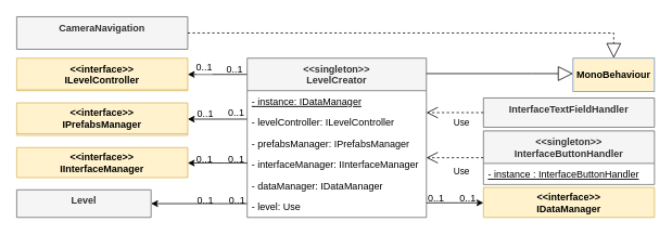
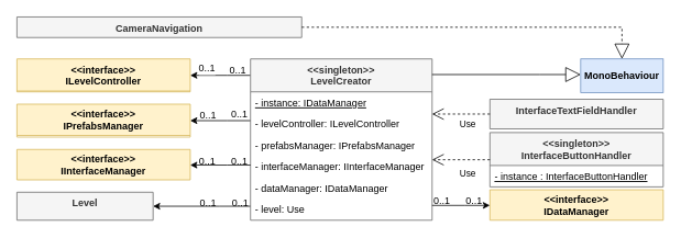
  <mxCell id="0" />
  <mxCell id="1" parent="0" />
  <mxCell id="2" style="edgeStyle=orthogonalEdgeStyle;rounded=0;orthogonalLoop=1;jettySize=auto;html=1;" edge="1" parent="1" source="6" target="13"><mxGeometry relative="1" as="geometry"><Array as="points"><mxPoint x="275" y="146" /><mxPoint x="275" y="146" /></Array></mxGeometry></mxCell>
  <mxCell id="3" style="edgeStyle=orthogonalEdgeStyle;rounded=0;orthogonalLoop=1;jettySize=auto;html=1;" edge="1" parent="1" source="6" target="17"><mxGeometry relative="1" as="geometry"><Array as="points"><mxPoint x="265" y="250" /><mxPoint x="265" y="250" /></Array></mxGeometry></mxCell>
  <mxCell id="4" style="edgeStyle=orthogonalEdgeStyle;rounded=0;orthogonalLoop=1;jettySize=auto;html=1;" edge="1" parent="1" source="6" target="18"><mxGeometry relative="1" as="geometry"><Array as="points"><mxPoint x="275" y="91" /><mxPoint x="275" y="91" /></Array></mxGeometry></mxCell>
  <mxCell id="5" value="0..1" style="text;html=1;resizable=0;points=[];align=center;verticalAlign=middle;labelBackgroundColor=#ffffff;" vertex="1" connectable="0" parent="4"><mxGeometry x="-0.242" y="-1" relative="1" as="geometry"><mxPoint x="-25.5" y="-7.5" as="offset" /></mxGeometry></mxCell>
  <mxCell id="6" value="&lt;&lt;singleton&gt;&gt;&#10;LevelCreator" style="swimlane;fontStyle=1;align=center;verticalAlign=top;childLayout=stackLayout;horizontal=1;startSize=40;horizontalStack=0;resizeParent=1;resizeParentMax=0;resizeLast=0;collapsible=1;marginBottom=0;fillColor=#f5f5f5;strokeColor=#666666;fontColor=#333333;" vertex="1" parent="1"><mxGeometry x="303" y="71" width="220" height="196" as="geometry"><mxRectangle x="-680" y="226" width="100" height="40" as="alternateBounds" /></mxGeometry></mxCell>
  <mxCell id="7" value="- instance: IDataManager" style="text;align=left;verticalAlign=top;spacingLeft=4;spacingRight=4;overflow=hidden;rotatable=0;points=[[0,0.5],[1,0.5]];portConstraint=eastwest;fontStyle=4" vertex="1" parent="6"><mxGeometry y="40" width="220" height="26" as="geometry" /></mxCell>
  <mxCell id="8" value="- levelController: ILevelController" style="text;align=left;verticalAlign=top;spacingLeft=4;spacingRight=4;overflow=hidden;rotatable=0;points=[[0,0.5],[1,0.5]];portConstraint=eastwest;" vertex="1" parent="6"><mxGeometry y="66" width="220" height="26" as="geometry" /></mxCell>
  <mxCell id="9" value="- prefabsManager: IPrefabsManager" style="text;align=left;verticalAlign=top;spacingLeft=4;spacingRight=4;overflow=hidden;rotatable=0;points=[[0,0.5],[1,0.5]];portConstraint=eastwest;" vertex="1" parent="6"><mxGeometry y="92" width="220" height="26" as="geometry" /></mxCell>
  <mxCell id="10" value="- interfaceManager: IInterfaceManager" style="text;align=left;verticalAlign=top;spacingLeft=4;spacingRight=4;overflow=hidden;rotatable=0;points=[[0,0.5],[1,0.5]];portConstraint=eastwest;" vertex="1" parent="6"><mxGeometry y="118" width="220" height="26" as="geometry" /></mxCell>
  <mxCell id="11" value="- dataManager: IDataManager" style="text;align=left;verticalAlign=top;spacingLeft=4;spacingRight=4;overflow=hidden;rotatable=0;points=[[0,0.5],[1,0.5]];portConstraint=eastwest;" vertex="1" parent="6"><mxGeometry y="144" width="220" height="26" as="geometry" /></mxCell>
  <mxCell id="12" value="- level: Use" style="text;align=left;verticalAlign=top;spacingLeft=4;spacingRight=4;overflow=hidden;rotatable=0;points=[[0,0.5],[1,0.5]];portConstraint=eastwest;" vertex="1" parent="6"><mxGeometry y="170" width="220" height="26" as="geometry" /></mxCell>
  <mxCell id="13" value="&#10;&lt;&lt;interface&gt;&gt;&#10;IPrefabsManager&#10;" style="swimlane;fontStyle=1;childLayout=stackLayout;horizontal=1;startSize=38;fillColor=#fff2cc;horizontalStack=0;resizeParent=1;resizeParentMax=0;resizeLast=0;collapsible=1;marginBottom=0;labelBackgroundColor=none;strokeColor=#d6b656;" vertex="1" parent="1"><mxGeometry x="20" y="126" width="210" height="40" as="geometry" /></mxCell>
  <mxCell id="14" value="&lt;&lt;singleton&gt;&gt;&#10;InterfaceButtonHandler" style="swimlane;fontStyle=1;align=center;verticalAlign=top;childLayout=stackLayout;horizontal=1;startSize=40;horizontalStack=0;resizeParent=1;resizeParentMax=0;resizeLast=0;collapsible=1;marginBottom=0;fillColor=#f5f5f5;strokeColor=#666666;fontColor=#333333;" vertex="1" parent="1"><mxGeometry x="593" y="160.5" width="210" height="66" as="geometry" /></mxCell>
  <mxCell id="15" value="- instance : InterfaceButtonHandler" style="text;align=left;verticalAlign=top;spacingLeft=4;spacingRight=4;overflow=hidden;rotatable=0;points=[[0,0.5],[1,0.5]];portConstraint=eastwest;fontStyle=4" vertex="1" parent="14"><mxGeometry y="40" width="210" height="26" as="geometry" /></mxCell>
  <mxCell id="16" value="InterfaceTextFieldHandler" style="swimlane;fontStyle=1;align=center;verticalAlign=top;childLayout=stackLayout;horizontal=1;startSize=40;horizontalStack=0;resizeParent=1;resizeParentMax=0;resizeLast=0;collapsible=1;marginBottom=0;fillColor=#f5f5f5;strokeColor=#666666;fontColor=#333333;" vertex="1" parent="1"><mxGeometry x="593" y="120" width="210" height="36" as="geometry" /></mxCell>
  <mxCell id="17" value="Level" style="swimlane;fontStyle=1;align=center;verticalAlign=top;childLayout=stackLayout;horizontal=1;startSize=34;horizontalStack=0;resizeParent=1;resizeParentMax=0;resizeLast=0;collapsible=1;marginBottom=0;fillColor=#f5f5f5;strokeColor=#666666;fontColor=#333333;" vertex="1" parent="1"><mxGeometry x="20" y="233" width="165" height="34" as="geometry" /></mxCell>
  <mxCell id="18" value="&lt;&lt;interface&gt;&gt;&#10;ILevelController" style="swimlane;fontStyle=1;align=center;verticalAlign=top;childLayout=stackLayout;horizontal=1;startSize=39;horizontalStack=0;resizeParent=1;resizeParentMax=0;resizeLast=0;collapsible=1;marginBottom=0;fillColor=#fff2cc;strokeColor=#d6b656;" vertex="1" parent="1"><mxGeometry x="20" y="71" width="210" height="40" as="geometry" /></mxCell>
  <mxCell id="19" value="&#10;&lt;&lt;interface&gt;&gt;&#10;IDataManager&#10;" style="swimlane;fontStyle=1;childLayout=stackLayout;horizontal=1;startSize=38;fillColor=#fff2cc;horizontalStack=0;resizeParent=1;resizeParentMax=0;resizeLast=0;collapsible=1;marginBottom=0;labelBackgroundColor=none;strokeColor=#d6b656;" vertex="1" parent="1"><mxGeometry x="593" y="230" width="210" height="37" as="geometry" /></mxCell>
  <mxCell id="20" style="edgeStyle=orthogonalEdgeStyle;rounded=0;orthogonalLoop=1;jettySize=auto;html=1;" edge="1" parent="1" source="6" target="19"><mxGeometry relative="1" as="geometry"><Array as="points"><mxPoint x="563" y="249" /><mxPoint x="563" y="249" /></Array></mxGeometry></mxCell>
  <mxCell id="21" value="Use" style="endArrow=open;endSize=12;dashed=1;html=1;rounded=0;edgeStyle=orthogonalEdgeStyle;" edge="1" parent="1" source="16" target="6"><mxGeometry x="-0.229" y="12" width="160" relative="1" as="geometry"><mxPoint x="514" y="270" as="sourcePoint" /><mxPoint x="303" y="490" as="targetPoint" /><Array as="points"><mxPoint x="553" y="138" /><mxPoint x="553" y="138" /></Array><mxPoint as="offset" /></mxGeometry></mxCell>
  <mxCell id="22" value="Use" style="endArrow=open;endSize=12;dashed=1;html=1;rounded=0;edgeStyle=orthogonalEdgeStyle;" edge="1" parent="1" source="14" target="6"><mxGeometry x="0.433" y="28" width="160" relative="1" as="geometry"><mxPoint x="593" y="211.897" as="sourcePoint" /><mxPoint x="523" y="211.897" as="targetPoint" /><Array as="points"><mxPoint x="543" y="194" /><mxPoint x="543" y="194" /></Array><mxPoint x="23" y="-12" as="offset" /></mxGeometry></mxCell>
  <mxCell id="23" value="&#10;&lt;&lt;interface&gt;&gt;&#10;IInterfaceManager&#10;" style="swimlane;fontStyle=1;childLayout=stackLayout;horizontal=1;startSize=38;fillColor=#fff2cc;horizontalStack=0;resizeParent=1;resizeParentMax=0;resizeLast=0;collapsible=1;marginBottom=0;labelBackgroundColor=none;strokeColor=#d6b656;" vertex="1" parent="1"><mxGeometry x="20" y="181" width="210" height="37" as="geometry" /></mxCell>
  <mxCell id="24" style="edgeStyle=orthogonalEdgeStyle;rounded=0;orthogonalLoop=1;jettySize=auto;html=1;" edge="1" parent="1" source="6" target="23"><mxGeometry relative="1" as="geometry"><mxPoint x="325" y="240.138" as="sourcePoint" /><mxPoint x="235" y="250" as="targetPoint" /><Array as="points"><mxPoint x="275" y="200" /><mxPoint x="275" y="200" /></Array></mxGeometry></mxCell>
- <mxCell id="25" value="MonoBehaviour" style="fillColor=#fff2cc;strokeColor=#6c8ebf;fontStyle=1;" vertex="1" parent="1"><mxGeometry x="703" y="71" width="100" height="41" as="geometry" /></mxCell>
+ <mxCell id="25" value="MonoBehaviour" style="fillColor=#dae8fc;strokeColor=#6c8ebf;fontStyle=1" vertex="1" parent="1"><mxGeometry x="703" y="71" width="100" height="41" as="geometry" /></mxCell>
  <mxCell id="26" value="" style="endArrow=block;endSize=16;endFill=0;edgeStyle=orthogonalEdgeStyle;rounded=0;labelBackgroundColor=none;html=1;" edge="1" parent="1" target="25" source="6"><mxGeometry width="160" relative="1" as="geometry"><mxPoint x="433" y="104.5" as="sourcePoint" /><mxPoint x="1382" y="724.441" as="targetPoint" /><Array as="points"><mxPoint x="653" y="90" /><mxPoint x="653" y="90" /></Array></mxGeometry></mxCell>
  <mxCell id="27" value="0..1" style="text;html=1;resizable=0;points=[];autosize=1;align=left;verticalAlign=top;spacingTop=-4;" vertex="1" parent="1"><mxGeometry x="276" y="74.5" width="40" height="20" as="geometry" /></mxCell>
  <mxCell id="28" value="0..1" style="text;html=1;resizable=0;points=[];autosize=1;align=left;verticalAlign=top;spacingTop=-4;" vertex="1" parent="1"><mxGeometry x="278" y="129" width="40" height="20" as="geometry" /></mxCell>
  <mxCell id="29" value="0..1" style="text;html=1;resizable=0;points=[];autosize=1;align=left;verticalAlign=top;spacingTop=-4;" vertex="1" parent="1"><mxGeometry x="239.5" y="130" width="40" height="20" as="geometry" /></mxCell>
  <mxCell id="30" value="0..1" style="text;html=1;resizable=0;points=[];autosize=1;align=left;verticalAlign=top;spacingTop=-4;" vertex="1" parent="1"><mxGeometry x="278" y="185.5" width="40" height="20" as="geometry" /></mxCell>
  <mxCell id="31" value="0..1" style="text;html=1;resizable=0;points=[];autosize=1;align=left;verticalAlign=top;spacingTop=-4;" vertex="1" parent="1"><mxGeometry x="239" y="185.5" width="40" height="20" as="geometry" /></mxCell>
  <mxCell id="32" value="0..1" style="text;html=1;resizable=0;points=[];autosize=1;align=left;verticalAlign=top;spacingTop=-4;" vertex="1" parent="1"><mxGeometry x="279" y="236" width="40" height="20" as="geometry" /></mxCell>
  <mxCell id="33" value="0..1" style="text;html=1;resizable=0;points=[];autosize=1;align=left;verticalAlign=top;spacingTop=-4;" vertex="1" parent="1"><mxGeometry x="239.5" y="236" width="40" height="20" as="geometry" /></mxCell>
  <mxCell id="34" value="0..1" style="text;html=1;resizable=0;points=[];autosize=1;align=left;verticalAlign=top;spacingTop=-4;" vertex="1" parent="1"><mxGeometry x="523" y="234" width="40" height="20" as="geometry" /></mxCell>
  <mxCell id="35" value="0..1" style="text;html=1;resizable=0;points=[];autosize=1;align=left;verticalAlign=top;spacingTop=-4;" vertex="1" parent="1"><mxGeometry x="562" y="234" width="40" height="20" as="geometry" /></mxCell>
- <mxCell id="36" value="CameraNavigation" style="swimlane;fontStyle=1;align=center;verticalAlign=top;childLayout=stackLayout;horizontal=1;startSize=40;horizontalStack=0;resizeParent=1;resizeParentMax=0;resizeLast=0;collapsible=1;marginBottom=0;fillColor=#f5f5f5;strokeColor=#666666;fontColor=#333333;" vertex="1" parent="1"><mxGeometry x="20" y="20" width="210" height="40" as="geometry" /></mxCell>
+ <mxCell id="36" value="CameraNavigation" style="swimlane;fontStyle=1;align=center;verticalAlign=top;childLayout=stackLayout;horizontal=1;startSize=40;horizontalStack=0;resizeParent=1;resizeParentMax=0;resizeLast=0;collapsible=1;marginBottom=0;fillColor=#f5f5f5;strokeColor=#666666;fontColor=#333333;" vertex="1" parent="1"><mxGeometry x="20" y="20" width="345" height="25" as="geometry" /></mxCell>
  <mxCell id="37" value="" style="endArrow=block;endSize=16;endFill=0;edgeStyle=orthogonalEdgeStyle;rounded=0;labelBackgroundColor=none;html=1;dashed=1;" edge="1" parent="1" source="36" target="25"><mxGeometry width="160" relative="1" as="geometry"><mxPoint x="356" y="29.857" as="sourcePoint" /><mxPoint x="536" y="29.857" as="targetPoint" /><Array as="points" /></mxGeometry></mxCell>
